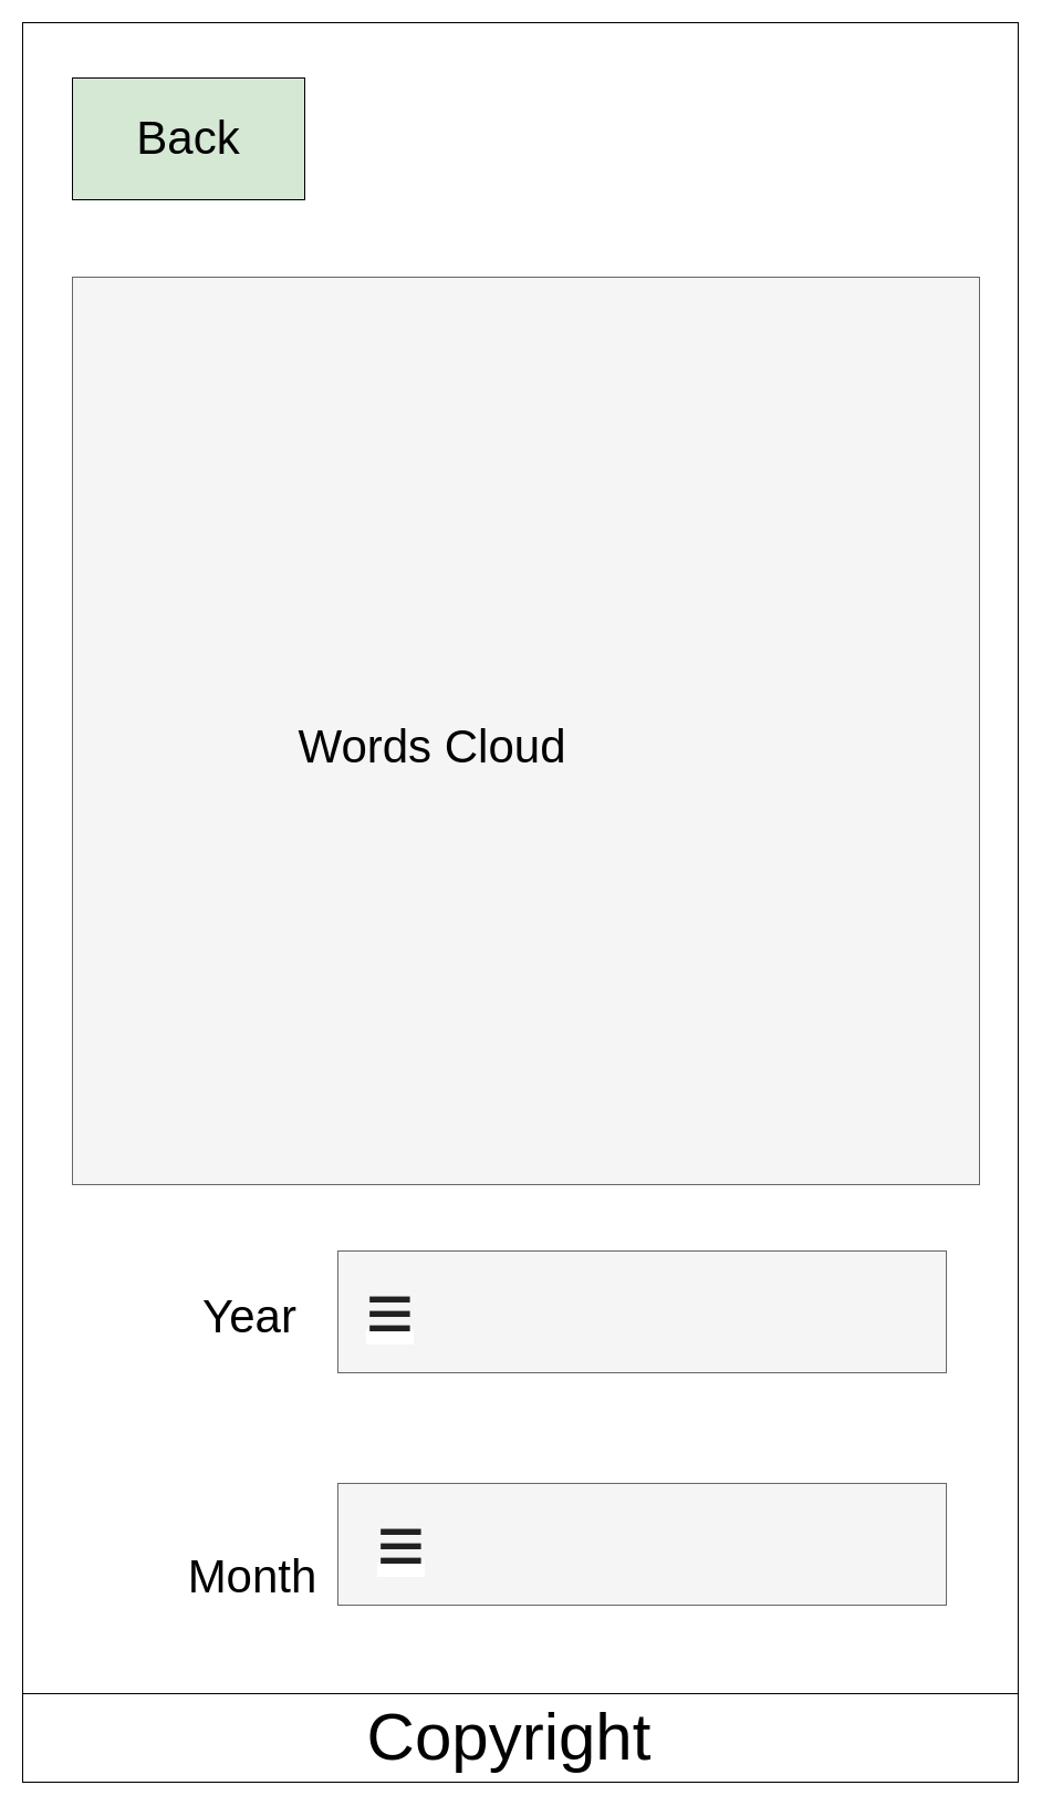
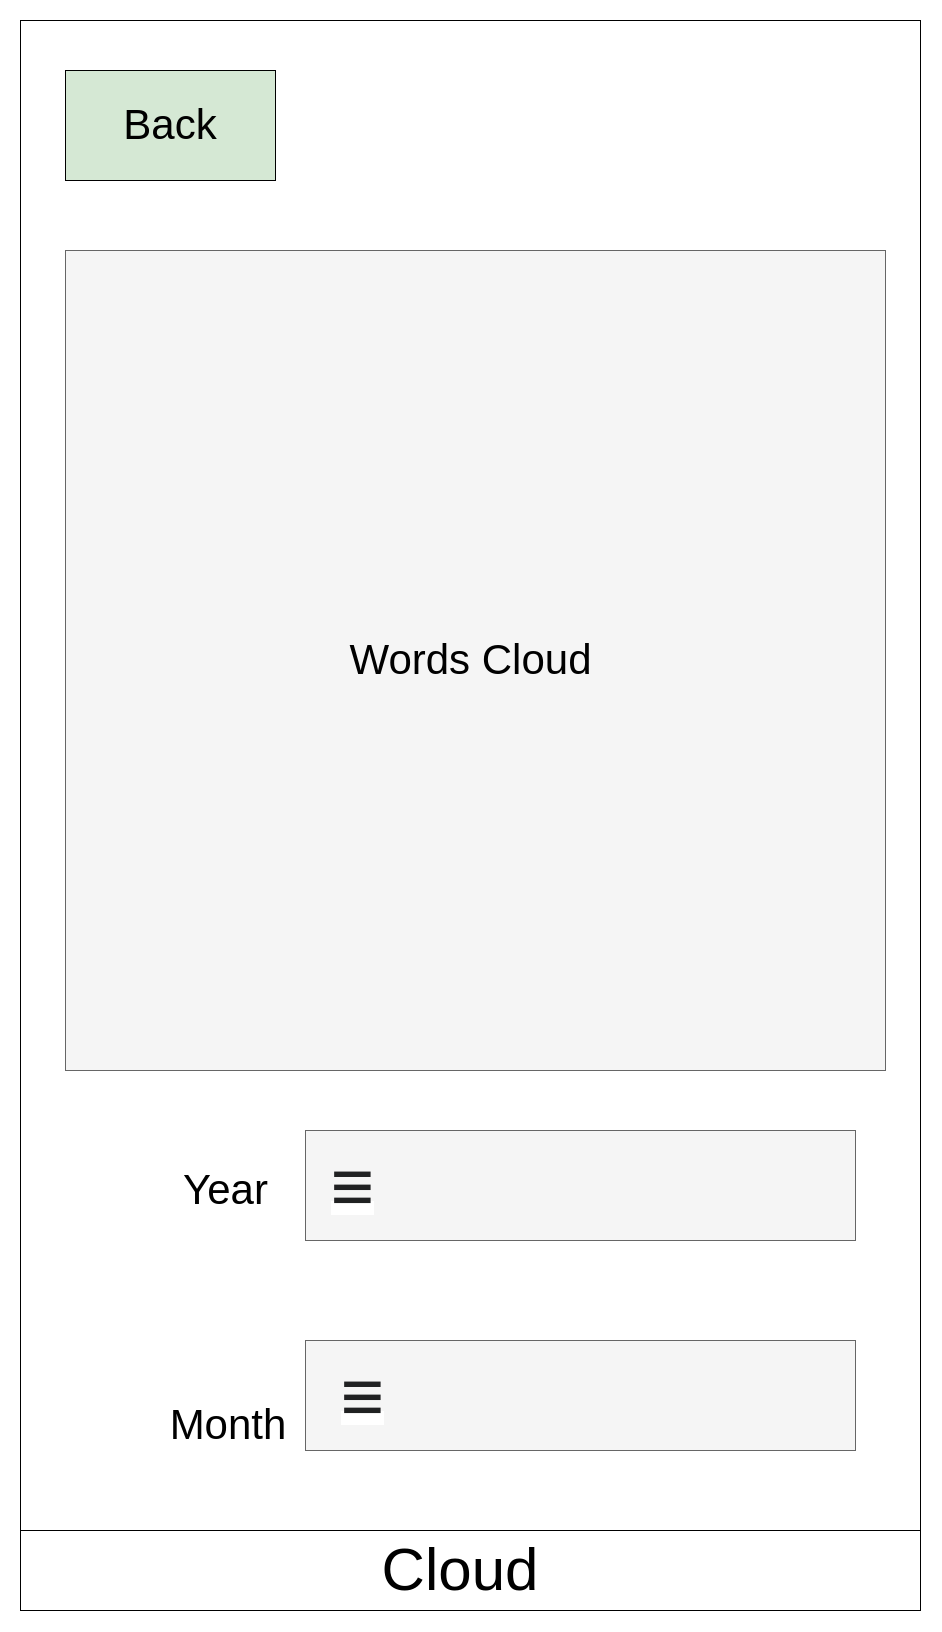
  <mxCell id="0" />
  <mxCell id="1" parent="0" />
  <mxCell id="2" value="" style="rounded=0;whiteSpace=wrap;html=1;fontSize=42;align=left;" vertex="1" parent="1"><mxGeometry y="20" width="900" height="1590" as="geometry" x="20" /></mxCell>
  <mxCell id="3" value="Back" style="rounded=0;whiteSpace=wrap;html=1;fontSize=42;fillColor=#d5e8d4;" vertex="1" parent="1"><mxGeometry x="65" y="70" width="210" height="110" as="geometry" /></mxCell>
  <mxCell id="4" value="" style="whiteSpace=wrap;html=1;aspect=fixed;fontSize=42;align=left;fillColor=#f5f5f5;fontColor=#333333;strokeColor=#666666;" vertex="1" parent="1"><mxGeometry x="65" y="250" width="820" height="820" as="geometry" /></mxCell>
- <mxCell id="5" value="&lt;font style=&quot;font-size: 42px&quot;&gt;Words Cloud&lt;/font&gt;" style="text;html=1;strokeColor=none;fillColor=none;align=center;verticalAlign=middle;whiteSpace=wrap;rounded=0;" vertex="1" parent="1"><mxGeometry x="247.5" y="600" width="285" height="150" as="geometry" /></mxCell>
+ <mxCell id="5" value="&lt;font style=&quot;font-size: 42px&quot;&gt;Words Cloud&lt;/font&gt;" style="text;html=1;strokeColor=none;fillColor=none;align=center;verticalAlign=middle;whiteSpace=wrap;rounded=0;" vertex="1" parent="1"><mxGeometry x="327.5" y="585" width="285" height="150" as="geometry" /></mxCell>
  <mxCell id="6" value="" style="rounded=0;whiteSpace=wrap;html=1;fillColor=#f5f5f5;fontColor=#333333;strokeColor=#666666;" vertex="1" parent="1"><mxGeometry x="305" y="1130" width="550" height="110" as="geometry" /></mxCell>
  <mxCell id="7" value="" style="rounded=0;whiteSpace=wrap;html=1;fillColor=#f5f5f5;fontColor=#333333;strokeColor=#666666;" vertex="1" parent="1"><mxGeometry x="305" y="1340" width="550" height="110" as="geometry" /></mxCell>
  <mxCell id="8" value="&lt;font style=&quot;font-size: 42px&quot;&gt;Year&lt;/font&gt;" style="text;html=1;strokeColor=none;fillColor=none;align=center;verticalAlign=middle;whiteSpace=wrap;rounded=0;" vertex="1" parent="1"><mxGeometry x="157.5" y="1150" width="135" height="80" as="geometry" /></mxCell>
  <mxCell id="9" value="&lt;span style=&quot;color: rgb(32 , 33 , 34) ; font-family: sans-serif ; background-color: rgb(255 , 255 , 255)&quot;&gt;&lt;font style=&quot;font-size: 75px&quot;&gt;≡&lt;/font&gt;&lt;/span&gt;" style="text;html=1;strokeColor=none;fillColor=none;align=center;verticalAlign=middle;whiteSpace=wrap;rounded=0;" vertex="1" parent="1"><mxGeometry x="315" y="1150" width="75" height="70" as="geometry" /></mxCell>
  <mxCell id="10" value="&lt;span style=&quot;font-size: 42px&quot;&gt;Month&lt;/span&gt;" style="text;html=1;strokeColor=none;fillColor=none;align=center;verticalAlign=middle;whiteSpace=wrap;rounded=0;" vertex="1" parent="1"><mxGeometry x="157.5" y="1385" width="140" height="80" as="geometry" /></mxCell>
  <mxCell id="11" value="&lt;span style=&quot;color: rgb(32 , 33 , 34) ; font-family: sans-serif ; background-color: rgb(255 , 255 , 255)&quot;&gt;&lt;font style=&quot;font-size: 75px&quot;&gt;≡&lt;/font&gt;&lt;/span&gt;" style="text;html=1;strokeColor=none;fillColor=none;align=center;verticalAlign=middle;whiteSpace=wrap;rounded=0;" vertex="1" parent="1"><mxGeometry x="325" y="1360" width="75" height="70" as="geometry" /></mxCell>
  <mxCell id="12" value="" style="rounded=0;whiteSpace=wrap;html=1;fontSize=75;align=left;" vertex="1" parent="1"><mxGeometry y="1530" width="900" height="80" as="geometry" x="20" /></mxCell>
- <mxCell id="13" value="&lt;font style=&quot;font-size: 60px&quot;&gt;Copyright&lt;/font&gt;" style="text;html=1;strokeColor=none;fillColor=none;align=center;verticalAlign=middle;whiteSpace=wrap;rounded=0;fontSize=75;" vertex="1" parent="1"><mxGeometry x="240" y="1530" width="440" height="65" as="geometry" /></mxCell>
+ <mxCell id="13" value="&lt;font style=&quot;font-size: 60px&quot;&gt;Cloud&lt;/font&gt;" style="text;html=1;strokeColor=none;fillColor=none;align=center;verticalAlign=middle;whiteSpace=wrap;rounded=0;fontSize=75;" vertex="1" parent="1"><mxGeometry x="240" y="1530" width="440" height="65" as="geometry" /></mxCell>
